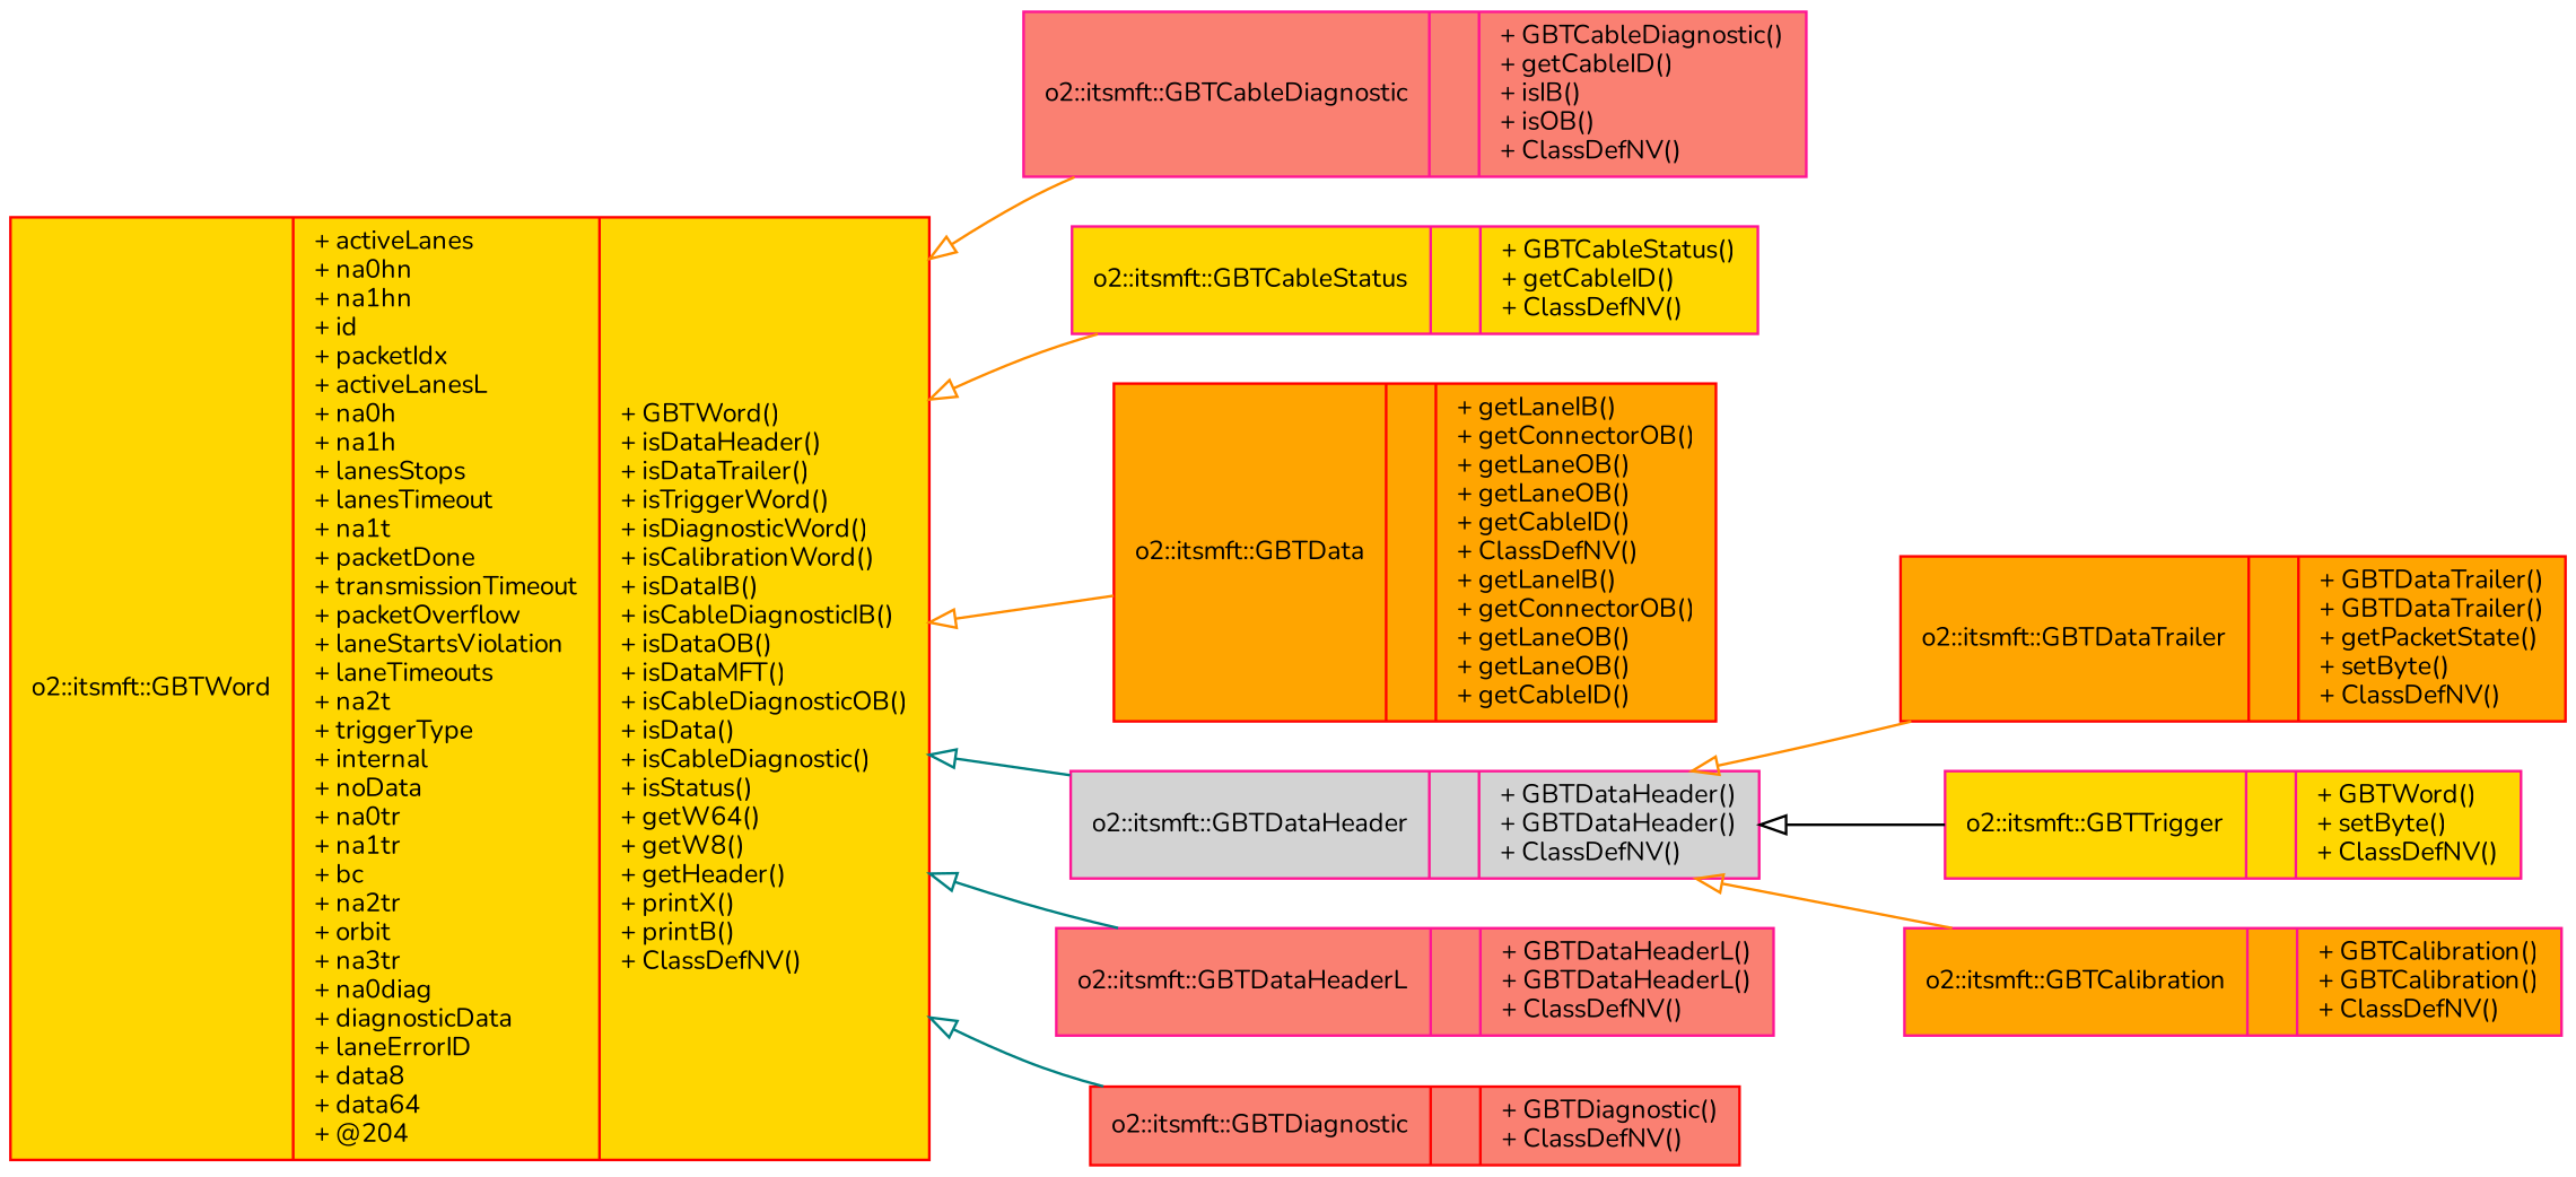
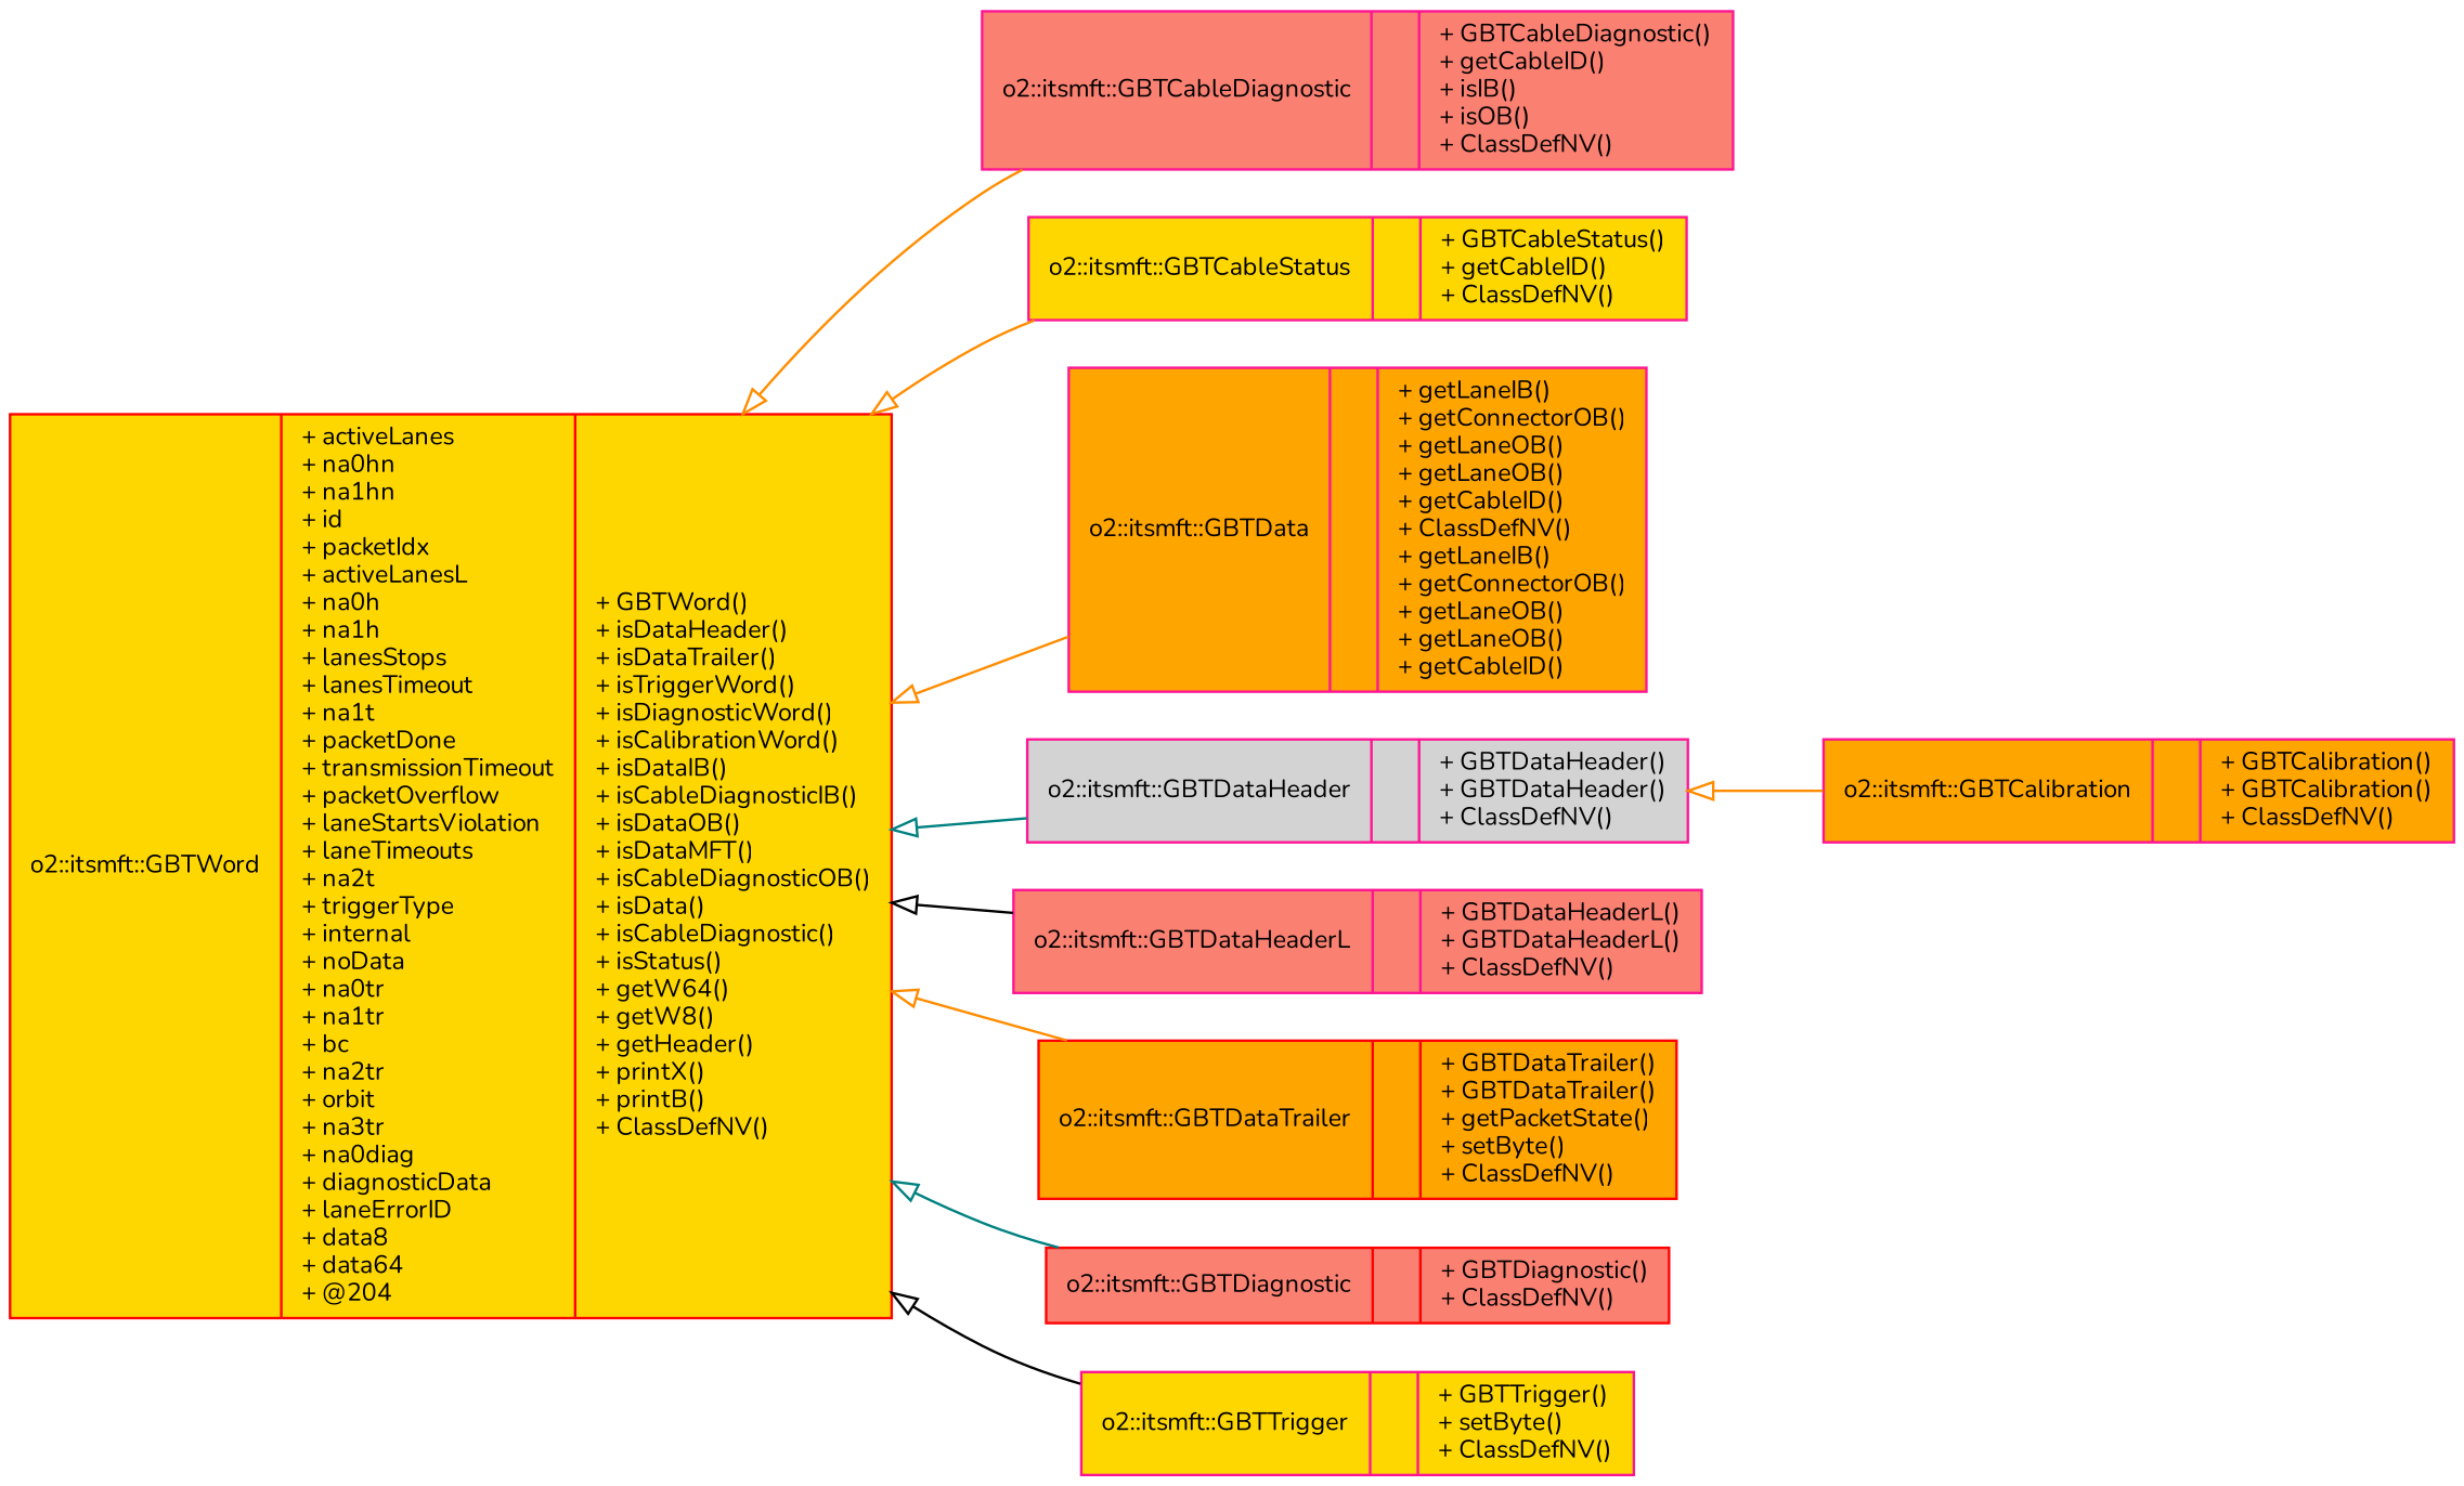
  digraph {
    fontname=Nunito
    rankdir=LR
    node [color=deeppink fillcolor=gold fontname=Nunito fontsize=10 shape=record style=filled]
    edge [arrowtail=onormal color=darkorange dir=back fontname=Nunito fontsize=10 labelfontname=Helvetica labelfontsize=10 style=solid]
    n1 [color=red fontcolor=black height=0.2 label="{o2::itsmft::GBTWord\n|+ activeLanes\l+ na0hn\l+ na1hn\l+ id\l+ packetIdx\l+ activeLanesL\l+ na0h\l+ na1h\l+ lanesStops\l+ lanesTimeout\l+ na1t\l+ packetDone\l+ transmissionTimeout\l+ packetOverflow\l+ laneStartsViolation\l+ laneTimeouts\l+ na2t\l+ triggerType\l+ internal\l+ noData\l+ na0tr\l+ na1tr\l+ bc\l+ na2tr\l+ orbit\l+ na3tr\l+ na0diag\l+ diagnosticData\l+ laneErrorID\l+ data8\l+ data64\l+ @204\l|+ GBTWord()\l+ isDataHeader()\l+ isDataTrailer()\l+ isTriggerWord()\l+ isDiagnosticWord()\l+ isCalibrationWord()\l+ isDataIB()\l+ isCableDiagnosticIB()\l+ isDataOB()\l+ isDataMFT()\l+ isCableDiagnosticOB()\l+ isData()\l+ isCableDiagnostic()\l+ isStatus()\l+ getW64()\l+ getW8()\l+ getHeader()\l+ printX()\l+ printB()\l+ ClassDefNV()\l}" width=0.4]
    n2 [fillcolor=salmon height=0.2 label="{o2::itsmft::GBTCableDiagnostic\n||+ GBTCableDiagnostic()\l+ getCableID()\l+ isIB()\l+ isOB()\l+ ClassDefNV()\l}" width=0.4]
    n3 [height=0.2 label="{o2::itsmft::GBTCableStatus\n||+ GBTCableStatus()\l+ getCableID()\l+ ClassDefNV()\l}" width=0.4]
-   n4 [color=red fillcolor=orange height=0.2 label="{o2::itsmft::GBTData\n||+ getLaneIB()\l+ getConnectorOB()\l+ getLaneOB()\l+ getLaneOB()\l+ getCableID()\l+ ClassDefNV()\l+ getLaneIB()\l+ getConnectorOB()\l+ getLaneOB()\l+ getLaneOB()\l+ getCableID()\l}" width=0.4]
+   n4 [fillcolor=orange height=0.2 label="{o2::itsmft::GBTData\n||+ getLaneIB()\l+ getConnectorOB()\l+ getLaneOB()\l+ getLaneOB()\l+ getCableID()\l+ ClassDefNV()\l+ getLaneIB()\l+ getConnectorOB()\l+ getLaneOB()\l+ getLaneOB()\l+ getCableID()\l}" width=0.4]
    n5 [fillcolor=lightgrey height=0.2 label="{o2::itsmft::GBTDataHeader\n||+ GBTDataHeader()\l+ GBTDataHeader()\l+ ClassDefNV()\l}" width=0.4]
    n6 [fillcolor=salmon height=0.2 label="{o2::itsmft::GBTDataHeaderL\n||+ GBTDataHeaderL()\l+ GBTDataHeaderL()\l+ ClassDefNV()\l}" width=0.4]
    n7 [color=red fillcolor=orange height=0.2 label="{o2::itsmft::GBTDataTrailer\n||+ GBTDataTrailer()\l+ GBTDataTrailer()\l+ getPacketState()\l+ setByte()\l+ ClassDefNV()\l}" width=0.4]
    n8 [color=red fillcolor=salmon height=0.2 label="{o2::itsmft::GBTDiagnostic\n||+ GBTDiagnostic()\l+ ClassDefNV()\l}" width=0.4]
-   n9 [height=0.2 label="{o2::itsmft::GBTTrigger\n||+ GBTWord()\l+ setByte()\l+ ClassDefNV()\l}" width=0.4]
+   n9 [height=0.2 label="{o2::itsmft::GBTTrigger\n||+ GBTTrigger()\l+ setByte()\l+ ClassDefNV()\l}" width=0.4]
    n10 [fillcolor=orange height=0.2 label="{o2::itsmft::GBTCalibration\n||+ GBTCalibration()\l+ GBTCalibration()\l+ ClassDefNV()\l}" width=0.4]
    n1 -> n2
    n1 -> n3
    n1 -> n4
    n1 -> n5 [color=teal]
-   n1 -> n6 [color=teal]
-   n5 -> n7
+   n1 -> n6 [color=black]
+   n1 -> n7
    n1 -> n8 [color=teal]
-   n5 -> n9 [color=black]
+   n1 -> n9 [color=black]
    n5 -> n10
  }
